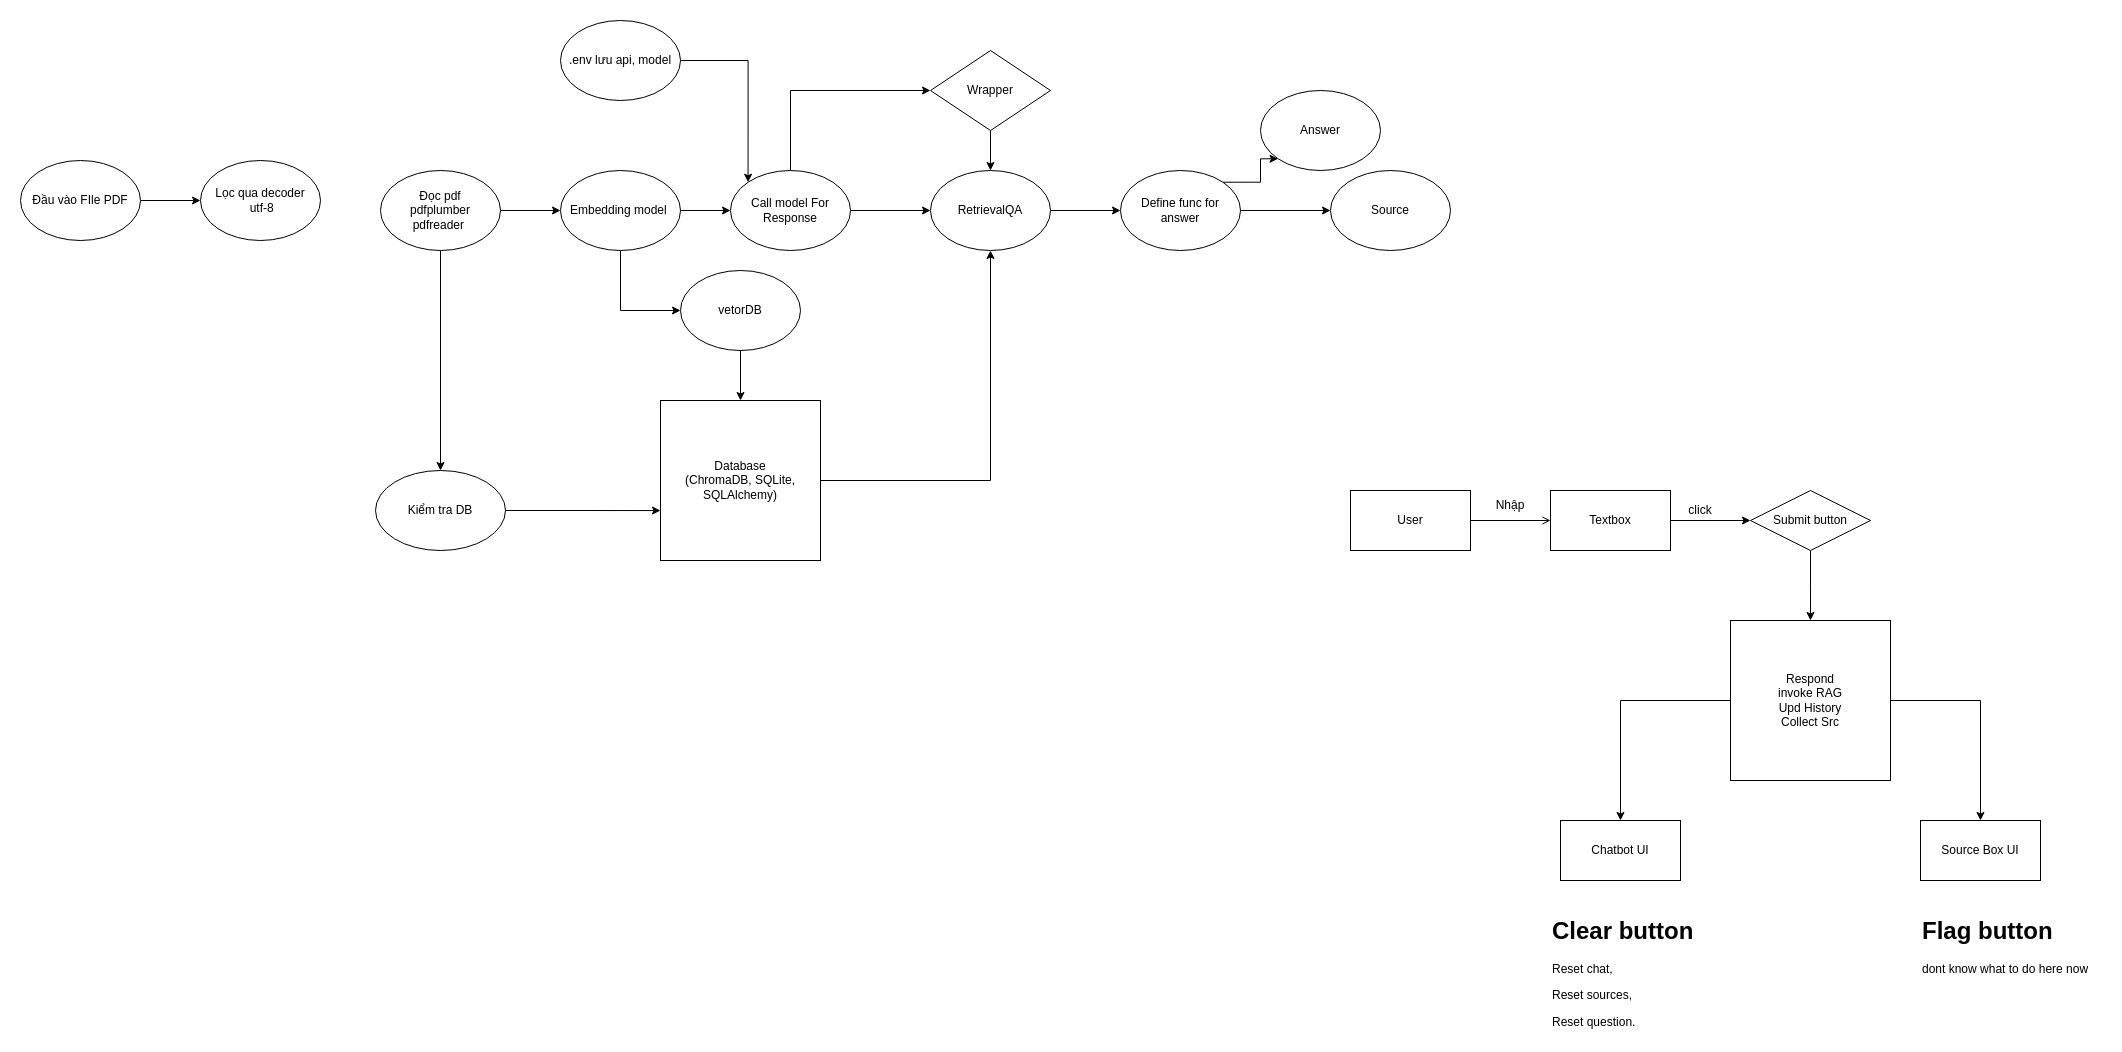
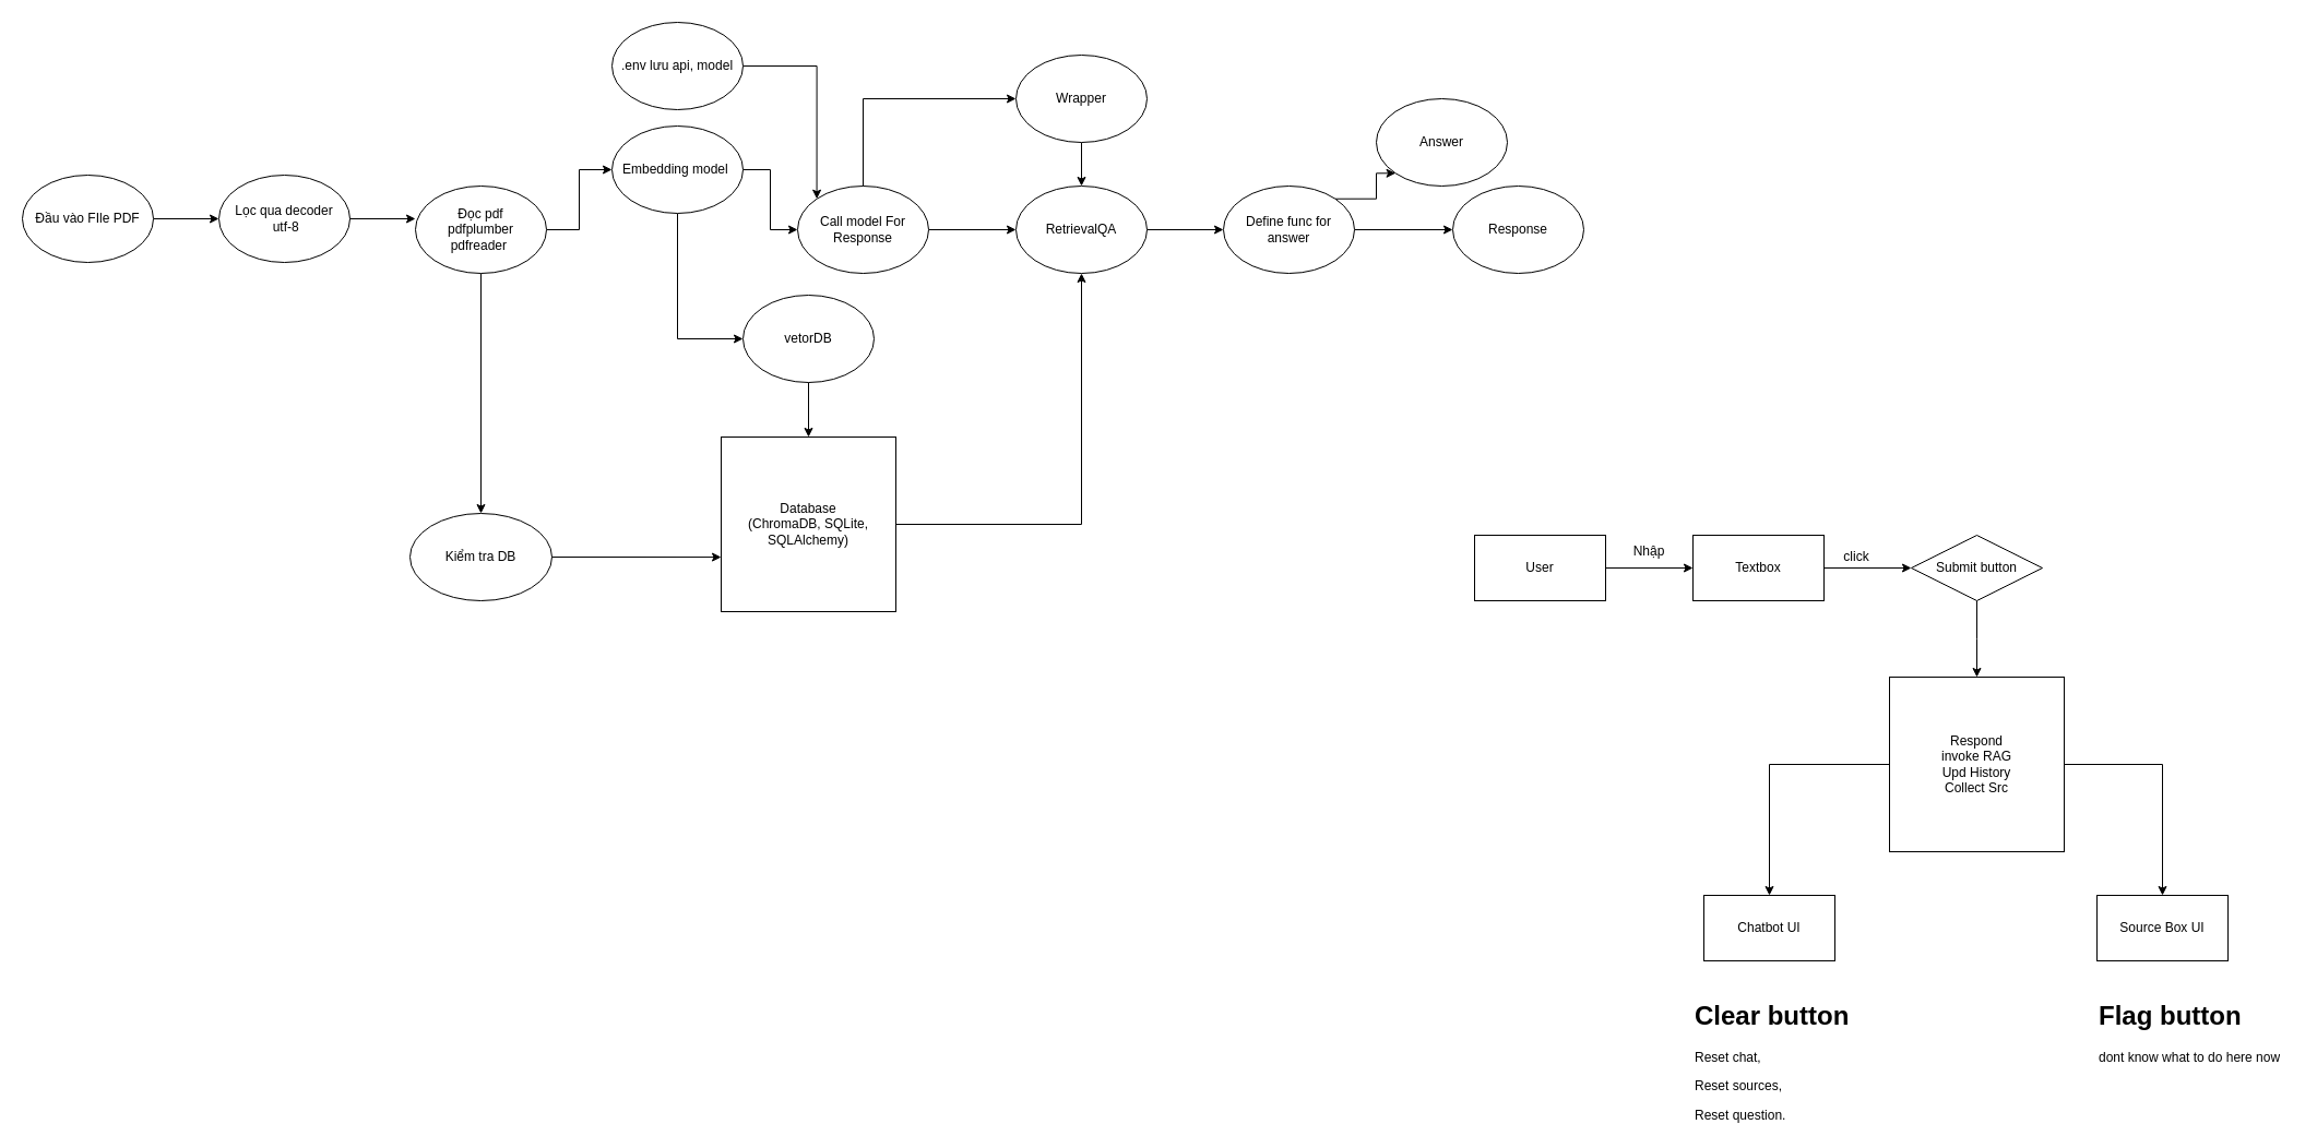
  <mxCell id="0" />
  <mxCell id="1" parent="0" />
  <mxCell id="2" style="edgeStyle=orthogonalEdgeStyle;rounded=0;orthogonalLoop=1;jettySize=auto;html=1;exitX=0.5;exitY=1;exitDx=0;exitDy=0;" edge="1" parent="1" source="4" target="8"><mxGeometry relative="1" as="geometry" /></mxCell>
  <mxCell id="3" style="edgeStyle=orthogonalEdgeStyle;rounded=0;orthogonalLoop=1;jettySize=auto;html=1;entryX=0;entryY=0.5;entryDx=0;entryDy=0;" edge="1" parent="1" source="4" target="7"><mxGeometry relative="1" as="geometry" /></mxCell>
  <mxCell id="4" value="Đọc pdf&lt;div&gt;pdfplumber&lt;/div&gt;&lt;div&gt;pdfreader&amp;nbsp;&lt;/div&gt;" style="ellipse;whiteSpace=wrap;html=1;" vertex="1" parent="1"><mxGeometry x="380" y="170" width="120" height="80" as="geometry" /></mxCell>
  <mxCell id="5" style="edgeStyle=orthogonalEdgeStyle;rounded=0;orthogonalLoop=1;jettySize=auto;html=1;entryX=0;entryY=0.5;entryDx=0;entryDy=0;" edge="1" parent="1" source="7" target="11"><mxGeometry relative="1" as="geometry" /></mxCell>
  <mxCell id="6" style="edgeStyle=orthogonalEdgeStyle;rounded=0;orthogonalLoop=1;jettySize=auto;html=1;entryX=0;entryY=0.5;entryDx=0;entryDy=0;" edge="1" parent="1" source="7" target="14"><mxGeometry relative="1" as="geometry" /></mxCell>
- <mxCell id="7" value="Embedding model&amp;nbsp;" style="ellipse;whiteSpace=wrap;html=1;" vertex="1" parent="1"><mxGeometry x="560" y="170" width="120" height="80" as="geometry" /></mxCell>
+ <mxCell id="7" value="Embedding model&amp;nbsp;" style="ellipse;whiteSpace=wrap;html=1;" vertex="1" parent="1"><mxGeometry x="560" y="115" width="120" height="80" as="geometry" /></mxCell>
  <mxCell id="8" value="Kiểm tra DB" style="ellipse;whiteSpace=wrap;html=1;" vertex="1" parent="1"><mxGeometry x="375" y="470" width="130" height="80" as="geometry" /></mxCell>
  <mxCell id="9" style="edgeStyle=orthogonalEdgeStyle;rounded=0;orthogonalLoop=1;jettySize=auto;html=1;entryX=0.5;entryY=1;entryDx=0;entryDy=0;" edge="1" parent="1" source="10" target="20"><mxGeometry relative="1" as="geometry" /></mxCell>
  <mxCell id="10" value="Database&lt;div&gt;(ChromaDB, SQLite, SQLAlchemy)&lt;/div&gt;" style="whiteSpace=wrap;html=1;aspect=fixed;" vertex="1" parent="1"><mxGeometry x="660" y="400" width="160" height="160" as="geometry" /></mxCell>
  <mxCell id="11" value="vetorDB" style="ellipse;whiteSpace=wrap;html=1;" vertex="1" parent="1"><mxGeometry x="680" y="270" width="120" height="80" as="geometry" /></mxCell>
  <mxCell id="12" style="edgeStyle=orthogonalEdgeStyle;rounded=0;orthogonalLoop=1;jettySize=auto;html=1;entryX=0;entryY=0.688;entryDx=0;entryDy=0;entryPerimeter=0;" edge="1" parent="1" source="8" target="10"><mxGeometry relative="1" as="geometry" /></mxCell>
  <mxCell id="13" style="edgeStyle=orthogonalEdgeStyle;rounded=0;orthogonalLoop=1;jettySize=auto;html=1;entryX=0;entryY=0.5;entryDx=0;entryDy=0;" edge="1" parent="1" source="14" target="20"><mxGeometry relative="1" as="geometry" /></mxCell>
  <mxCell id="14" value="Call model For Response" style="ellipse;whiteSpace=wrap;html=1;" vertex="1" parent="1"><mxGeometry x="730" y="170" width="120" height="80" as="geometry" /></mxCell>
  <mxCell id="15" value="Lọc qua decoder&lt;div&gt;&amp;nbsp;utf-8&lt;/div&gt;" style="ellipse;whiteSpace=wrap;html=1;" vertex="1" parent="1"><mxGeometry x="200" y="160" width="120" height="80" as="geometry" /></mxCell>
  <mxCell id="16" style="edgeStyle=orthogonalEdgeStyle;rounded=0;orthogonalLoop=1;jettySize=auto;html=1;entryX=0;entryY=0.5;entryDx=0;entryDy=0;" edge="1" parent="1" source="17" target="15"><mxGeometry relative="1" as="geometry" /></mxCell>
  <mxCell id="17" value="Đầu vào FIle PDF" style="ellipse;whiteSpace=wrap;html=1;" vertex="1" parent="1"><mxGeometry x="20" y="160" width="120" height="80" as="geometry" /></mxCell>
+ <mxCell id="18" style="edgeStyle=orthogonalEdgeStyle;rounded=0;orthogonalLoop=1;jettySize=auto;html=1;entryX=0;entryY=0.375;entryDx=0;entryDy=0;entryPerimeter=0;" edge="1" parent="1" source="15" target="4"><mxGeometry relative="1" as="geometry" /></mxCell>
  <mxCell id="19" style="edgeStyle=orthogonalEdgeStyle;rounded=0;orthogonalLoop=1;jettySize=auto;html=1;entryX=0;entryY=0.5;entryDx=0;entryDy=0;" edge="1" parent="1" source="20" target="25"><mxGeometry relative="1" as="geometry" /></mxCell>
  <mxCell id="20" value="RetrievalQA" style="ellipse;whiteSpace=wrap;html=1;" vertex="1" parent="1"><mxGeometry x="930" y="170" width="120" height="80" as="geometry" /></mxCell>
  <mxCell id="21" style="edgeStyle=orthogonalEdgeStyle;rounded=0;orthogonalLoop=1;jettySize=auto;html=1;entryX=0.5;entryY=0;entryDx=0;entryDy=0;" edge="1" parent="1" source="22" target="20"><mxGeometry relative="1" as="geometry" /></mxCell>
- <mxCell id="22" value="Wrapper" style="rhombus;whiteSpace=wrap;html=1;" vertex="1" parent="1"><mxGeometry x="930" y="50" width="120" height="80" as="geometry" /></mxCell>
+ <mxCell id="22" value="Wrapper" style="ellipse;whiteSpace=wrap;html=1;" vertex="1" parent="1"><mxGeometry x="930" y="50" width="120" height="80" as="geometry" /></mxCell>
  <mxCell id="23" style="edgeStyle=orthogonalEdgeStyle;rounded=0;orthogonalLoop=1;jettySize=auto;html=1;" edge="1" parent="1" source="25" target="39"><mxGeometry relative="1" as="geometry" /></mxCell>
  <mxCell id="24" style="edgeStyle=orthogonalEdgeStyle;rounded=0;orthogonalLoop=1;jettySize=auto;html=1;exitX=1;exitY=0;exitDx=0;exitDy=0;entryX=0;entryY=1;entryDx=0;entryDy=0;" edge="1" parent="1" source="25" target="40"><mxGeometry relative="1" as="geometry" /></mxCell>
  <mxCell id="25" value="Define func for answer" style="ellipse;whiteSpace=wrap;html=1;" vertex="1" parent="1"><mxGeometry x="1120" y="170" width="120" height="80" as="geometry" /></mxCell>
  <mxCell id="26" value="" style="endArrow=none;html=1;rounded=0;exitX=0.5;exitY=0;exitDx=0;exitDy=0;" edge="1" parent="1" source="14"><mxGeometry width="50" height="50" relative="1" as="geometry"><mxPoint x="1170" y="440" as="sourcePoint" /><mxPoint x="790" y="90" as="targetPoint" /></mxGeometry></mxCell>
  <mxCell id="27" value="" style="endArrow=classic;html=1;rounded=0;entryX=0;entryY=0.5;entryDx=0;entryDy=0;" edge="1" parent="1" target="22"><mxGeometry width="50" height="50" relative="1" as="geometry"><mxPoint x="790" y="90" as="sourcePoint" /><mxPoint x="1220" y="390" as="targetPoint" /></mxGeometry></mxCell>
- <mxCell id="28" style="edgeStyle=orthogonalEdgeStyle;rounded=0;orthogonalLoop=1;jettySize=auto;html=1;endArrow=open;" edge="1" parent="1" source="29" target="31"><mxGeometry relative="1" as="geometry" /></mxCell>
+ <mxCell id="28" style="edgeStyle=orthogonalEdgeStyle;rounded=0;orthogonalLoop=1;jettySize=auto;html=1;" edge="1" parent="1" source="29" target="31"><mxGeometry relative="1" as="geometry" /></mxCell>
  <mxCell id="29" value="User" style="rounded=0;whiteSpace=wrap;html=1;" vertex="1" parent="1"><mxGeometry x="1350" y="490" width="120" height="60" as="geometry" /></mxCell>
  <mxCell id="30" style="edgeStyle=orthogonalEdgeStyle;rounded=0;orthogonalLoop=1;jettySize=auto;html=1;entryX=0;entryY=0.5;entryDx=0;entryDy=0;" edge="1" parent="1" source="31" target="34"><mxGeometry relative="1" as="geometry" /></mxCell>
  <mxCell id="31" value="Textbox" style="rounded=0;whiteSpace=wrap;html=1;" vertex="1" parent="1"><mxGeometry x="1550" y="490" width="120" height="60" as="geometry" /></mxCell>
  <mxCell id="32" value="Nhập" style="text;html=1;align=center;verticalAlign=middle;whiteSpace=wrap;rounded=0;" vertex="1" parent="1"><mxGeometry x="1480" y="490" width="60" height="30" as="geometry" /></mxCell>
  <mxCell id="33" style="edgeStyle=orthogonalEdgeStyle;rounded=0;orthogonalLoop=1;jettySize=auto;html=1;" edge="1" parent="1" source="34"><mxGeometry relative="1" as="geometry"><mxPoint x="1810" y="620" as="targetPoint" /></mxGeometry></mxCell>
  <mxCell id="34" value="Submit button" style="rhombus;whiteSpace=wrap;html=1;" vertex="1" parent="1"><mxGeometry x="1750" y="490" width="120" height="60" as="geometry" /></mxCell>
  <mxCell id="35" value="click" style="text;html=1;align=center;verticalAlign=middle;whiteSpace=wrap;rounded=0;" vertex="1" parent="1"><mxGeometry x="1670" y="495" width="60" height="30" as="geometry" /></mxCell>
  <mxCell id="36" style="edgeStyle=orthogonalEdgeStyle;rounded=0;orthogonalLoop=1;jettySize=auto;html=1;entryX=0.5;entryY=0;entryDx=0;entryDy=0;" edge="1" parent="1" source="38" target="41"><mxGeometry relative="1" as="geometry" /></mxCell>
  <mxCell id="37" style="edgeStyle=orthogonalEdgeStyle;rounded=0;orthogonalLoop=1;jettySize=auto;html=1;entryX=0.5;entryY=0;entryDx=0;entryDy=0;" edge="1" parent="1" source="38" target="42"><mxGeometry relative="1" as="geometry" /></mxCell>
  <mxCell id="38" value="Respond&lt;div&gt;invoke RAG&lt;/div&gt;&lt;div&gt;Upd History&lt;/div&gt;&lt;div&gt;Collect Src&lt;/div&gt;" style="whiteSpace=wrap;html=1;aspect=fixed;" vertex="1" parent="1"><mxGeometry x="1730" y="620" width="160" height="160" as="geometry" /></mxCell>
- <mxCell id="39" value="Source" style="ellipse;whiteSpace=wrap;html=1;" vertex="1" parent="1"><mxGeometry x="1330" y="170" width="120" height="80" as="geometry" /></mxCell>
+ <mxCell id="39" value="Response" style="ellipse;whiteSpace=wrap;html=1;" vertex="1" parent="1"><mxGeometry x="1330" y="170" width="120" height="80" as="geometry" /></mxCell>
  <mxCell id="40" value="Answer" style="ellipse;whiteSpace=wrap;html=1;" vertex="1" parent="1"><mxGeometry x="1260" y="90" width="120" height="80" as="geometry" /></mxCell>
  <mxCell id="41" value="Chatbot UI" style="rounded=0;whiteSpace=wrap;html=1;" vertex="1" parent="1"><mxGeometry x="1560" y="820" width="120" height="60" as="geometry" /></mxCell>
  <mxCell id="42" value="Source Box UI" style="rounded=0;whiteSpace=wrap;html=1;" vertex="1" parent="1"><mxGeometry x="1920" y="820" width="120" height="60" as="geometry" /></mxCell>
  <mxCell id="43" value="&lt;h1 style=&quot;margin-top: 0px;&quot;&gt;Clear button&lt;/h1&gt;&lt;p&gt;Reset chat,&amp;nbsp;&lt;/p&gt;&lt;p&gt;Reset sources,&lt;/p&gt;&lt;p&gt;Reset question.&lt;/p&gt;" style="text;html=1;whiteSpace=wrap;overflow=hidden;rounded=0;" vertex="1" parent="1"><mxGeometry x="1550" y="910" width="180" height="120" as="geometry" /></mxCell>
  <mxCell id="44" value="&lt;h1 style=&quot;margin-top: 0px;&quot;&gt;Flag button&lt;/h1&gt;&lt;p&gt;dont know what to do here now&lt;/p&gt;" style="text;html=1;whiteSpace=wrap;overflow=hidden;rounded=0;" vertex="1" parent="1"><mxGeometry x="1920" y="910" width="180" height="120" as="geometry" /></mxCell>
  <mxCell id="45" style="edgeStyle=orthogonalEdgeStyle;rounded=0;orthogonalLoop=1;jettySize=auto;html=1;entryX=0;entryY=0;entryDx=0;entryDy=0;" edge="1" parent="1" source="46" target="14"><mxGeometry relative="1" as="geometry" /></mxCell>
  <mxCell id="46" value=".env lưu api, model" style="ellipse;whiteSpace=wrap;html=1;" vertex="1" parent="1"><mxGeometry x="560" y="20" width="120" height="80" as="geometry" /></mxCell>
  <mxCell id="47" style="edgeStyle=orthogonalEdgeStyle;rounded=0;orthogonalLoop=1;jettySize=auto;html=1;entryX=0.5;entryY=0;entryDx=0;entryDy=0;" edge="1" parent="1" source="11" target="10"><mxGeometry relative="1" as="geometry"><mxPoint x="740" y="390" as="targetPoint" /></mxGeometry></mxCell>
